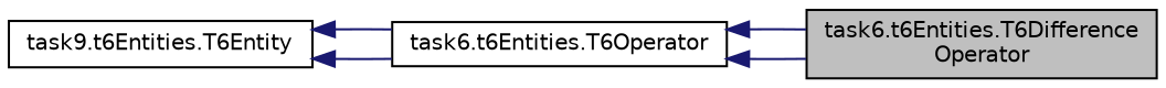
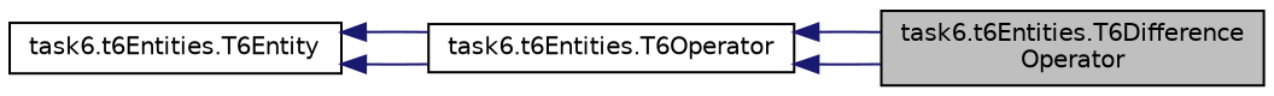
  digraph {
    rankdir=LR
    node [color=black fillcolor=white fontname=Helvetica fontsize=10 shape=record style=filled]
    edge [color=midnightblue dir=back fontname=Helvetica fontsize=10 labelfontname=Helvetica labelfontsize=10 style=solid]
    n1 [fillcolor=grey75 fontcolor=black height=0.2 label="task6.t6Entities.T6Difference\lOperator" width=0.4]
    n2 [height=0.2 label="task6.t6Entities.T6Operator" width=0.4]
-   n3 [height=0.2 label="task9.t6Entities.T6Entity" width=0.4]
+   n3 [height=0.2 label="task6.t6Entities.T6Entity" width=0.4]
    n2 -> n1
    n2 -> n1
    n3 -> n2
    n3 -> n2
  }
